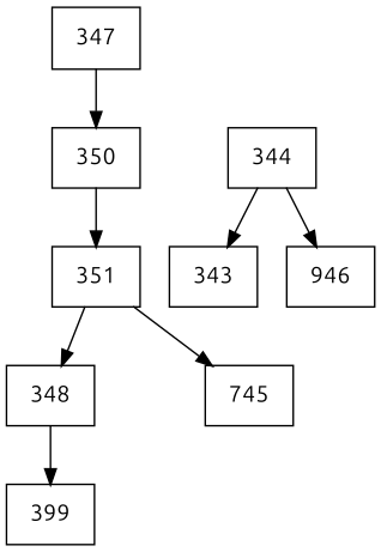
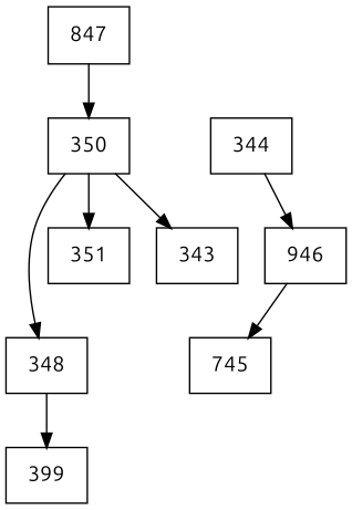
  digraph {
    concentrate=true
    fontname=Ubuntu
    rankdir=UD
    node [fontname=Ubuntu shape=record]
    edge [fontname=Ubuntu]
-   n1 [label=347]
+   n1 [label=847]
    n2 [label=350]
    n3 [label=344]
    n4 [label=343]
    n5 [label=946]
    n6 [label=348]
    n7 [label=351]
    n8 [label=745]
    n9 [label=399]
    n1 -> n2
-   n7 -> n6
+   n2 -> n6
    n2 -> n7
-   n3 -> n4
+   n2 -> n4
    n3 -> n5
-   n7 -> n8
+   n5 -> n8
    n6 -> n9
  }
